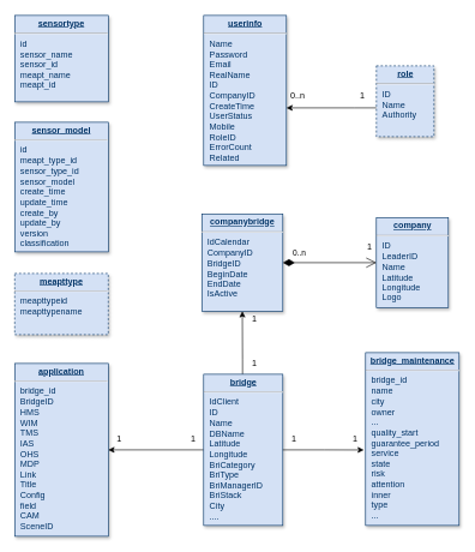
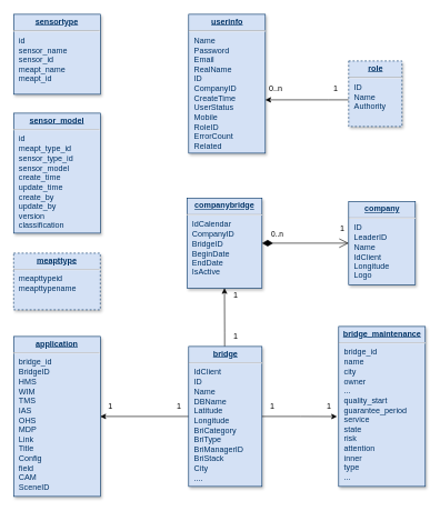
  <mxCell id="0" />
  <mxCell id="1" parent="0" />
  <mxCell id="2" style="edgeStyle=orthogonalEdgeStyle;rounded=0;orthogonalLoop=1;jettySize=auto;html=1;" edge="1" parent="1" source="3" target="9"><mxGeometry relative="1" as="geometry"><Array as="points"><mxPoint x="492.5" y="149" /><mxPoint x="492.5" y="149" /></Array></mxGeometry></mxCell>
  <mxCell id="3" value="&lt;p style=&quot;margin: 0px; margin-top: 4px; text-align: center; text-decoration: underline;&quot;&gt;&lt;strong&gt;role&lt;/strong&gt;&lt;/p&gt;&lt;hr&gt;&lt;p style=&quot;margin: 0px; margin-left: 8px;&quot;&gt;ID&lt;/p&gt;&lt;p style=&quot;margin: 0px; margin-left: 8px;&quot;&gt;Name&lt;/p&gt;&lt;p style=&quot;margin: 0px; margin-left: 8px;&quot;&gt;Authority&lt;/p&gt;" style="verticalAlign=top;align=left;overflow=fill;fontSize=12;fontFamily=Helvetica;html=1;strokeColor=#003366;shadow=1;fillColor=#D4E1F5;fontColor=#003366;dashed=1;" parent="1" vertex="1"><mxGeometry x="522.5" y="90.64" width="80" height="98.36" as="geometry" /></mxCell>
- <mxCell id="4" value="&lt;p style=&quot;margin: 0px; margin-top: 4px; text-align: center; text-decoration: underline;&quot;&gt;&lt;strong&gt;company&lt;/strong&gt;&lt;/p&gt;&lt;hr&gt;&lt;p style=&quot;margin: 0px; margin-left: 8px;&quot;&gt;ID&lt;/p&gt;&lt;p style=&quot;margin: 0px; margin-left: 8px;&quot;&gt;LeaderID&lt;/p&gt;&lt;p style=&quot;margin: 0px; margin-left: 8px;&quot;&gt;Name&lt;/p&gt;&lt;p style=&quot;margin: 0px; margin-left: 8px;&quot;&gt;Latitude&lt;/p&gt;&lt;p style=&quot;margin: 0px; margin-left: 8px;&quot;&gt;Longitude&lt;/p&gt;&lt;p style=&quot;margin: 0px; margin-left: 8px;&quot;&gt;Logo&lt;/p&gt;" style="verticalAlign=top;align=left;overflow=fill;fontSize=12;fontFamily=Helvetica;html=1;strokeColor=#003366;shadow=1;fillColor=#D4E1F5;fontColor=#003366" parent="1" vertex="1"><mxGeometry x="522.5" y="301.5" width="100" height="125" as="geometry" /></mxCell>
+ <mxCell id="4" value="&lt;p style=&quot;margin: 0px; margin-top: 4px; text-align: center; text-decoration: underline;&quot;&gt;&lt;strong&gt;company&lt;/strong&gt;&lt;/p&gt;&lt;hr&gt;&lt;p style=&quot;margin: 0px; margin-left: 8px;&quot;&gt;ID&lt;/p&gt;&lt;p style=&quot;margin: 0px; margin-left: 8px;&quot;&gt;LeaderID&lt;/p&gt;&lt;p style=&quot;margin: 0px; margin-left: 8px;&quot;&gt;Name&lt;/p&gt;&lt;p style=&quot;margin: 0px; margin-left: 8px;&quot;&gt;IdClient&lt;/p&gt;&lt;p style=&quot;margin: 0px; margin-left: 8px;&quot;&gt;Longitude&lt;/p&gt;&lt;p style=&quot;margin: 0px; margin-left: 8px;&quot;&gt;Logo&lt;/p&gt;" style="verticalAlign=top;align=left;overflow=fill;fontSize=12;fontFamily=Helvetica;html=1;strokeColor=#003366;shadow=1;fillColor=#D4E1F5;fontColor=#003366" parent="1" vertex="1"><mxGeometry x="522.5" y="301.5" width="100" height="125" as="geometry" /></mxCell>
  <mxCell id="5" value="&lt;p style=&quot;margin: 0px; margin-top: 4px; text-align: center; text-decoration: underline;&quot;&gt;&lt;strong&gt;companybridge&lt;/strong&gt;&lt;/p&gt;&lt;hr&gt;&lt;p style=&quot;margin: 0px; margin-left: 8px;&quot;&gt;IdCalendar&lt;/p&gt;&lt;p style=&quot;margin: 0px; margin-left: 8px;&quot;&gt;CompanyID&lt;/p&gt;&lt;p style=&quot;margin: 0px; margin-left: 8px;&quot;&gt;BridgeID&lt;/p&gt;&lt;p style=&quot;margin: 0px; margin-left: 8px;&quot;&gt;BeginDate&lt;/p&gt;&lt;p style=&quot;margin: 0px; margin-left: 8px;&quot;&gt;EndDate&lt;/p&gt;&lt;p style=&quot;margin: 0px; margin-left: 8px;&quot;&gt;IsActive&lt;/p&gt;" style="verticalAlign=top;align=left;overflow=fill;fontSize=12;fontFamily=Helvetica;html=1;strokeColor=#003366;shadow=1;fillColor=#D4E1F5;fontColor=#003366" parent="1" vertex="1"><mxGeometry x="280" y="296.5" width="112.5" height="135" as="geometry" /></mxCell>
  <mxCell id="6" style="edgeStyle=orthogonalEdgeStyle;rounded=0;orthogonalLoop=1;jettySize=auto;html=1;entryX=0.5;entryY=1;entryDx=0;entryDy=0;" edge="1" parent="1" source="8" target="5"><mxGeometry relative="1" as="geometry"><mxPoint x="337.5" y="439" as="targetPoint" /><Array as="points"><mxPoint x="336.5" y="499" /><mxPoint x="336.5" y="499" /></Array></mxGeometry></mxCell>
  <mxCell id="7" style="edgeStyle=orthogonalEdgeStyle;rounded=0;orthogonalLoop=1;jettySize=auto;html=1;entryX=1;entryY=0.5;entryDx=0;entryDy=0;" edge="1" parent="1" source="8" target="20"><mxGeometry relative="1" as="geometry" /></mxCell>
  <mxCell id="8" value="&lt;p style=&quot;margin: 0px; margin-top: 4px; text-align: center; text-decoration: underline;&quot;&gt;&lt;b&gt;bridge&lt;/b&gt;&lt;/p&gt;&lt;hr&gt;&lt;p style=&quot;margin: 0px; margin-left: 8px;&quot;&gt;IdClient&lt;/p&gt;&lt;p style=&quot;margin: 0px; margin-left: 8px;&quot;&gt;ID&lt;/p&gt;&lt;p style=&quot;margin: 0px; margin-left: 8px;&quot;&gt;Name&lt;/p&gt;&lt;p style=&quot;margin: 0px; margin-left: 8px;&quot;&gt;DBName&lt;/p&gt;&lt;p style=&quot;margin: 0px; margin-left: 8px;&quot;&gt;Latitude&lt;/p&gt;&lt;p style=&quot;margin: 0px; margin-left: 8px;&quot;&gt;Longitude&lt;/p&gt;&lt;p style=&quot;margin: 0px; margin-left: 8px;&quot;&gt;BriCategory&lt;/p&gt;&lt;p style=&quot;margin: 0px; margin-left: 8px;&quot;&gt;BriType&lt;/p&gt;&lt;p style=&quot;margin: 0px; margin-left: 8px;&quot;&gt;BriManagerID&lt;/p&gt;&lt;p style=&quot;margin: 0px; margin-left: 8px;&quot;&gt;BriStack&lt;/p&gt;&lt;p style=&quot;margin: 0px; margin-left: 8px;&quot;&gt;City&lt;/p&gt;&lt;p style=&quot;margin: 0px; margin-left: 8px;&quot;&gt;....&lt;/p&gt;" style="verticalAlign=top;align=left;overflow=fill;fontSize=12;fontFamily=Helvetica;html=1;strokeColor=#003366;shadow=1;fillColor=#D4E1F5;fontColor=#003366" parent="1" vertex="1"><mxGeometry x="282.5" y="519" width="110" height="210" as="geometry" /></mxCell>
  <mxCell id="9" value="&lt;p style=&quot;margin: 0px; margin-top: 4px; text-align: center; text-decoration: underline;&quot;&gt;&lt;b&gt;userinfo&lt;/b&gt;&lt;/p&gt;&lt;hr&gt;&lt;p style=&quot;margin: 0px; margin-left: 8px;&quot;&gt;Name&lt;/p&gt;&lt;p style=&quot;margin: 0px; margin-left: 8px;&quot;&gt;Password&lt;/p&gt;&lt;p style=&quot;margin: 0px; margin-left: 8px;&quot;&gt;Email&lt;/p&gt;&lt;p style=&quot;margin: 0px; margin-left: 8px;&quot;&gt;RealName&lt;/p&gt;&lt;p style=&quot;margin: 0px; margin-left: 8px;&quot;&gt;ID&lt;/p&gt;&lt;p style=&quot;margin: 0px; margin-left: 8px;&quot;&gt;CompanyID&lt;/p&gt;&lt;p style=&quot;margin: 0px; margin-left: 8px;&quot;&gt;CreateTime&lt;/p&gt;&lt;p style=&quot;margin: 0px; margin-left: 8px;&quot;&gt;UserStatus&lt;/p&gt;&lt;p style=&quot;margin: 0px; margin-left: 8px;&quot;&gt;Mobile&lt;/p&gt;&lt;p style=&quot;margin: 0px; margin-left: 8px;&quot;&gt;RoleID&lt;/p&gt;&lt;p style=&quot;margin: 0px; margin-left: 8px;&quot;&gt;ErrorCount&lt;/p&gt;&lt;p style=&quot;margin: 0px; margin-left: 8px;&quot;&gt;Related&lt;/p&gt;" style="verticalAlign=top;align=left;overflow=fill;fontSize=12;fontFamily=Helvetica;html=1;strokeColor=#003366;shadow=1;fillColor=#D4E1F5;fontColor=#003366" parent="1" vertex="1"><mxGeometry x="282.5" y="20.64" width="115" height="208.36" as="geometry" /></mxCell>
  <mxCell id="10" value="0..n" style="endArrow=open;endSize=12;startArrow=diamondThin;startSize=14;startFill=1;edgeStyle=orthogonalEdgeStyle;align=left;verticalAlign=bottom;" parent="1" source="5" target="4" edge="1"><mxGeometry x="-0.811" y="5" relative="1" as="geometry"><mxPoint x="292.5" y="509" as="sourcePoint" /><mxPoint x="452.5" y="509" as="targetPoint" /><mxPoint as="offset" /></mxGeometry></mxCell>
  <mxCell id="11" value="0..n" style="text;html=1;align=center;verticalAlign=middle;resizable=0;points=[];autosize=1;strokeColor=none;fillColor=none;" vertex="1" parent="1"><mxGeometry x="392.5" y="117" width="40" height="30" as="geometry" /></mxCell>
  <mxCell id="12" value="1" style="text;html=1;align=center;verticalAlign=middle;resizable=0;points=[];autosize=1;strokeColor=none;fillColor=none;" vertex="1" parent="1"><mxGeometry x="487.5" y="117" width="30" height="30" as="geometry" /></mxCell>
  <mxCell id="13" value="1" style="text;html=1;align=center;verticalAlign=middle;resizable=0;points=[];autosize=1;strokeColor=none;fillColor=none;" vertex="1" parent="1"><mxGeometry x="497.5" y="327" width="30" height="30" as="geometry" /></mxCell>
  <mxCell id="14" value="1" style="text;html=1;align=center;verticalAlign=middle;resizable=0;points=[];autosize=1;strokeColor=none;fillColor=none;" vertex="1" parent="1"><mxGeometry x="337.5" y="427" width="30" height="30" as="geometry" /></mxCell>
  <mxCell id="15" value="1" style="text;html=1;align=center;verticalAlign=middle;resizable=0;points=[];autosize=1;strokeColor=none;fillColor=none;" vertex="1" parent="1"><mxGeometry x="337.5" y="489" width="30" height="30" as="geometry" /></mxCell>
  <mxCell id="16" value="&lt;p style=&quot;margin: 0px; margin-top: 4px; text-align: center; text-decoration: underline;&quot;&gt;&lt;b&gt;bridge_maintenance&lt;/b&gt;&lt;/p&gt;&lt;hr&gt;&lt;p style=&quot;margin: 0px; margin-left: 8px;&quot;&gt;bridge_id&lt;/p&gt;&lt;p style=&quot;margin: 0px; margin-left: 8px;&quot;&gt;name&lt;/p&gt;&lt;p style=&quot;margin: 0px; margin-left: 8px;&quot;&gt;city&lt;/p&gt;&lt;p style=&quot;margin: 0px; margin-left: 8px;&quot;&gt;owner&lt;/p&gt;&lt;p style=&quot;margin: 0px; margin-left: 8px;&quot;&gt;...&lt;/p&gt;&lt;p style=&quot;margin: 0px; margin-left: 8px;&quot;&gt;quality_start&lt;/p&gt;&lt;p style=&quot;margin: 0px; margin-left: 8px;&quot;&gt;guarantee_period&lt;/p&gt;&lt;p style=&quot;margin: 0px; margin-left: 8px;&quot;&gt;service&lt;/p&gt;&lt;p style=&quot;margin: 0px; margin-left: 8px;&quot;&gt;state&lt;/p&gt;&lt;p style=&quot;margin: 0px; margin-left: 8px;&quot;&gt;risk&lt;/p&gt;&lt;p style=&quot;margin: 0px; margin-left: 8px;&quot;&gt;attention&lt;/p&gt;&lt;p style=&quot;margin: 0px; margin-left: 8px;&quot;&gt;inner&lt;/p&gt;&lt;p style=&quot;margin: 0px; margin-left: 8px;&quot;&gt;type&lt;/p&gt;&lt;p style=&quot;margin: 0px; margin-left: 8px;&quot;&gt;...&lt;/p&gt;" style="verticalAlign=top;align=left;overflow=fill;fontSize=12;fontFamily=Helvetica;html=1;strokeColor=#003366;shadow=1;fillColor=#D4E1F5;fontColor=#003366" vertex="1" parent="1"><mxGeometry x="507.5" y="489" width="130" height="240" as="geometry" /></mxCell>
  <mxCell id="17" value="1" style="text;html=1;align=center;verticalAlign=middle;resizable=0;points=[];autosize=1;strokeColor=none;fillColor=none;" vertex="1" parent="1"><mxGeometry x="392.5" y="594" width="30" height="30" as="geometry" /></mxCell>
  <mxCell id="18" value="1" style="text;html=1;align=center;verticalAlign=middle;resizable=0;points=[];autosize=1;strokeColor=none;fillColor=none;" vertex="1" parent="1"><mxGeometry x="477.5" y="594" width="30" height="30" as="geometry" /></mxCell>
  <mxCell id="19" style="edgeStyle=orthogonalEdgeStyle;rounded=0;orthogonalLoop=1;jettySize=auto;html=1;entryX=-0.019;entryY=0.563;entryDx=0;entryDy=0;entryPerimeter=0;" edge="1" parent="1" source="8" target="16"><mxGeometry relative="1" as="geometry" /></mxCell>
  <mxCell id="20" value="&lt;p style=&quot;margin: 0px; margin-top: 4px; text-align: center; text-decoration: underline;&quot;&gt;&lt;b&gt;application&lt;/b&gt;&lt;/p&gt;&lt;hr&gt;&lt;p style=&quot;margin: 0px; margin-left: 8px;&quot;&gt;bridge_id&lt;/p&gt;&lt;p style=&quot;margin: 0px; margin-left: 8px;&quot;&gt;BridgeID&lt;/p&gt;&lt;p style=&quot;margin: 0px; margin-left: 8px;&quot;&gt;HMS&lt;/p&gt;&lt;p style=&quot;margin: 0px; margin-left: 8px;&quot;&gt;WIM&lt;/p&gt;&lt;p style=&quot;margin: 0px; margin-left: 8px;&quot;&gt;TMS&lt;/p&gt;&lt;p style=&quot;margin: 0px; margin-left: 8px;&quot;&gt;IAS&lt;/p&gt;&lt;p style=&quot;margin: 0px; margin-left: 8px;&quot;&gt;OHS&lt;/p&gt;&lt;p style=&quot;margin: 0px; margin-left: 8px;&quot;&gt;MDP&lt;/p&gt;&lt;p style=&quot;margin: 0px; margin-left: 8px;&quot;&gt;Link&lt;/p&gt;&lt;p style=&quot;margin: 0px; margin-left: 8px;&quot;&gt;Title&lt;/p&gt;&lt;p style=&quot;margin: 0px; margin-left: 8px;&quot;&gt;Config&lt;/p&gt;&lt;p style=&quot;margin: 0px; margin-left: 8px;&quot;&gt;field&lt;/p&gt;&lt;p style=&quot;margin: 0px; margin-left: 8px;&quot;&gt;CAM&lt;/p&gt;&lt;p style=&quot;margin: 0px; margin-left: 8px;&quot;&gt;SceneID&lt;/p&gt;" style="verticalAlign=top;align=left;overflow=fill;fontSize=12;fontFamily=Helvetica;html=1;strokeColor=#003366;shadow=1;fillColor=#D4E1F5;fontColor=#003366" vertex="1" parent="1"><mxGeometry x="20" y="504" width="130" height="240" as="geometry" /></mxCell>
  <mxCell id="21" value="1" style="text;html=1;align=center;verticalAlign=middle;resizable=0;points=[];autosize=1;strokeColor=none;fillColor=none;" vertex="1" parent="1"><mxGeometry x="150" y="594" width="30" height="30" as="geometry" /></mxCell>
  <mxCell id="22" value="1" style="text;html=1;align=center;verticalAlign=middle;resizable=0;points=[];autosize=1;strokeColor=none;fillColor=none;" vertex="1" parent="1"><mxGeometry x="252.5" y="594" width="30" height="30" as="geometry" /></mxCell>
  <mxCell id="23" value="&lt;p style=&quot;margin: 0px; margin-top: 4px; text-align: center; text-decoration: underline;&quot;&gt;&lt;b&gt;sensortype&lt;/b&gt;&lt;/p&gt;&lt;hr&gt;&lt;p style=&quot;margin: 0px; margin-left: 8px;&quot;&gt;id&lt;/p&gt;&lt;p style=&quot;margin: 0px; margin-left: 8px;&quot;&gt;sensor_name&lt;/p&gt;&lt;p style=&quot;margin: 0px; margin-left: 8px;&quot;&gt;sensor_id&lt;/p&gt;&lt;p style=&quot;margin: 0px; margin-left: 8px;&quot;&gt;meapt_name&lt;/p&gt;&lt;p style=&quot;margin: 0px; margin-left: 8px;&quot;&gt;meapt_id&lt;/p&gt;" style="verticalAlign=top;align=left;overflow=fill;fontSize=12;fontFamily=Helvetica;html=1;strokeColor=#003366;shadow=1;fillColor=#D4E1F5;fontColor=#003366" vertex="1" parent="1"><mxGeometry x="20" y="20.64" width="130" height="120" as="geometry" /></mxCell>
  <mxCell id="24" value="&lt;p style=&quot;margin: 0px; margin-top: 4px; text-align: center; text-decoration: underline;&quot;&gt;&lt;b&gt;meapttype&lt;/b&gt;&lt;/p&gt;&lt;hr&gt;&lt;p style=&quot;margin: 0px; margin-left: 8px;&quot;&gt;meapttypeid&lt;/p&gt;&lt;p style=&quot;margin: 0px; margin-left: 8px;&quot;&gt;meapttypename&lt;/p&gt;" style="verticalAlign=top;align=left;overflow=fill;fontSize=12;fontFamily=Helvetica;html=1;strokeColor=#003366;shadow=1;fillColor=#D4E1F5;fontColor=#003366;dashed=1;" vertex="1" parent="1"><mxGeometry x="20" y="379" width="130" height="85" as="geometry" /></mxCell>
  <mxCell id="25" value="&lt;p style=&quot;margin: 0px; margin-top: 4px; text-align: center; text-decoration: underline;&quot;&gt;&lt;b&gt;sensor_model&lt;/b&gt;&lt;/p&gt;&lt;hr&gt;&lt;p style=&quot;margin: 0px; margin-left: 8px;&quot;&gt;id&lt;/p&gt;&lt;p style=&quot;margin: 0px; margin-left: 8px;&quot;&gt;meapt_type_id&lt;/p&gt;&lt;p style=&quot;margin: 0px; margin-left: 8px;&quot;&gt;sensor_type_id&lt;/p&gt;&lt;p style=&quot;margin: 0px; margin-left: 8px;&quot;&gt;sensor_model&lt;/p&gt;&lt;p style=&quot;margin: 0px; margin-left: 8px;&quot;&gt;create_time&lt;/p&gt;&lt;p style=&quot;margin: 0px; margin-left: 8px;&quot;&gt;update_time&lt;/p&gt;&lt;p style=&quot;margin: 0px; margin-left: 8px;&quot;&gt;create_by&lt;/p&gt;&lt;p style=&quot;margin: 0px; margin-left: 8px;&quot;&gt;update_by&lt;/p&gt;&lt;p style=&quot;margin: 0px; margin-left: 8px;&quot;&gt;version&lt;/p&gt;&lt;p style=&quot;margin: 0px; margin-left: 8px;&quot;&gt;classification&lt;/p&gt;" style="verticalAlign=top;align=left;overflow=fill;fontSize=12;fontFamily=Helvetica;html=1;strokeColor=#003366;shadow=1;fillColor=#D4E1F5;fontColor=#003366" vertex="1" parent="1"><mxGeometry x="20" y="169" width="130" height="180" as="geometry" /></mxCell>
